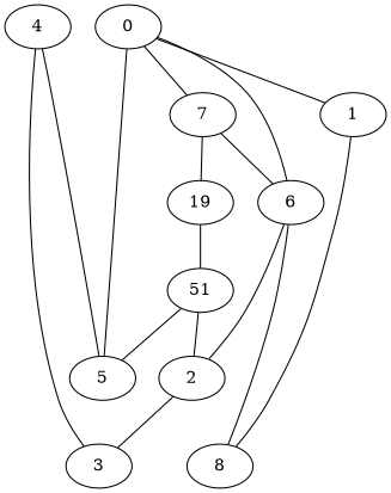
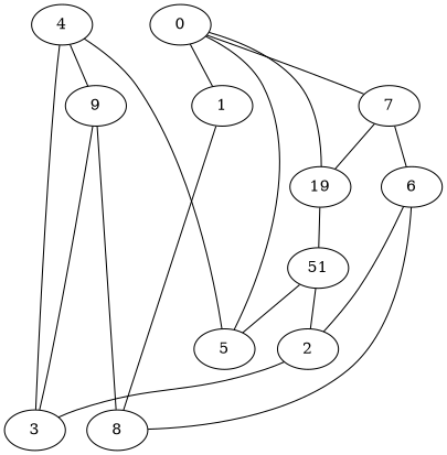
  strict graph {
    node [weight=0]
    edge [weight=0]
    n1 [label=19]
    7
    6
    n4 [label=51]
    8
    2
    5
    3
    1
    4
+   9
    0
    n1 -- n4
    7 -- n1
    7 -- 6
    6 -- 8
    6 -- 2
    n4 -- 2
    n4 -- 5
    2 -- 3
    1 -- 8
    4 -- 5
    4 -- 3
-   0 -- 6
+   4 -- 9
+   9 -- 8
+   9 -- 3
+   0 -- n1
    0 -- 7
    0 -- 5
    0 -- 1
  }
